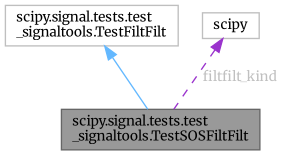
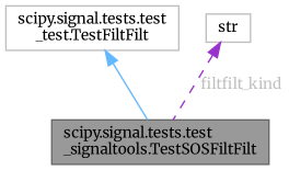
  digraph {
    fontname=Merriweather
    node [color=grey75 fillcolor=white fontname=Merriweather fontsize=10 shape=box style=filled]
    edge [dir=back fontname=Merriweather fontsize=10 labelfontname=Helvetica labelfontsize=10]
    n1 [color=gray40 fillcolor=grey60 fontcolor=black height=0.2 label="scipy.signal.tests.test\l_signaltools.TestSOSFiltFilt" width=0.4]
-   n2 [height=0.2 label="scipy.signal.tests.test\l_signaltools.TestFiltFilt" width=0.4]
-   n3 [height=0.2 label=scipy width=0.4]
+   n2 [height=0.2 label="scipy.signal.tests.test\l_test.TestFiltFilt" width=0.4]
+   n3 [height=0.2 label=str width=0.4]
    n2 -> n1 [color=steelblue1 style=solid]
    n3 -> n1 [color=darkorchid3 fontcolor=grey label=" filtfilt_kind" style=dashed]
  }
